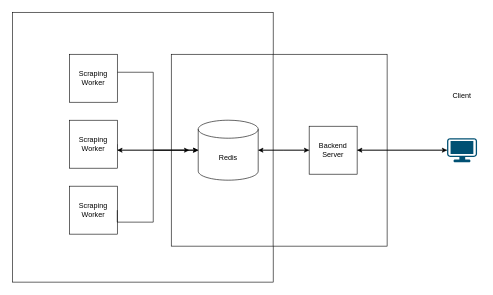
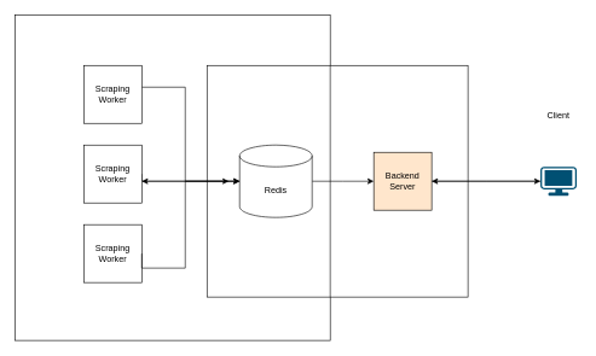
  <mxCell id="0" />
  <mxCell id="1" parent="0" />
  <mxCell id="2" value="" style="rounded=0;whiteSpace=wrap;html=1;" vertex="1" parent="1"><mxGeometry x="20" y="20" width="435" height="450" as="geometry" /></mxCell>
  <mxCell id="3" value="" style="rounded=0;whiteSpace=wrap;html=1;" vertex="1" parent="1"><mxGeometry x="285" y="90" width="360" height="320" as="geometry" /></mxCell>
  <mxCell id="4" style="edgeStyle=orthogonalEdgeStyle;rounded=0;orthogonalLoop=1;jettySize=auto;html=1;exitX=1;exitY=0.5;exitDx=0;exitDy=0;" edge="1" parent="1"><mxGeometry relative="1" as="geometry"><mxPoint x="315" y="250" as="targetPoint" /><mxPoint x="195" y="120" as="sourcePoint" /><Array as="points"><mxPoint x="255" y="120" /><mxPoint x="255" y="250" /></Array></mxGeometry></mxCell>
  <mxCell id="5" value="Scraping&lt;br&gt;Worker" style="whiteSpace=wrap;html=1;aspect=fixed;" vertex="1" parent="1"><mxGeometry x="115" y="90" width="80" height="80" as="geometry" /></mxCell>
  <mxCell id="6" style="edgeStyle=orthogonalEdgeStyle;rounded=0;orthogonalLoop=1;jettySize=auto;html=1;exitX=1;exitY=0.5;exitDx=0;exitDy=0;" edge="1" parent="1" source="7" target="10"><mxGeometry relative="1" as="geometry"><Array as="points"><mxPoint x="195" y="250" /></Array></mxGeometry></mxCell>
  <mxCell id="7" value="Scraping&lt;br&gt;Worker" style="whiteSpace=wrap;html=1;aspect=fixed;" vertex="1" parent="1"><mxGeometry x="115" y="200" width="80" height="80" as="geometry" /></mxCell>
  <mxCell id="8" value="Scraping&lt;br&gt;Worker" style="whiteSpace=wrap;html=1;aspect=fixed;" vertex="1" parent="1"><mxGeometry x="115" y="310" width="80" height="80" as="geometry" /></mxCell>
  <mxCell id="9" style="edgeStyle=orthogonalEdgeStyle;rounded=0;orthogonalLoop=1;jettySize=auto;html=1;exitX=1;exitY=0.5;exitDx=0;exitDy=0;exitPerimeter=0;" edge="1" parent="1" source="10"><mxGeometry relative="1" as="geometry"><mxPoint x="515" y="250" as="targetPoint" /></mxGeometry></mxCell>
  <mxCell id="10" value="Redis" style="shape=cylinder3;whiteSpace=wrap;html=1;boundedLbl=1;backgroundOutline=1;size=15;" vertex="1" parent="1"><mxGeometry x="330" y="200" width="100" height="100" as="geometry" /></mxCell>
  <mxCell id="11" style="edgeStyle=orthogonalEdgeStyle;rounded=0;orthogonalLoop=1;jettySize=auto;html=1;exitX=1;exitY=0.5;exitDx=0;exitDy=0;entryX=0;entryY=0.5;entryDx=0;entryDy=0;entryPerimeter=0;" edge="1" parent="1"><mxGeometry relative="1" as="geometry"><mxPoint x="195" y="350" as="sourcePoint" /><mxPoint x="330" y="250" as="targetPoint" /><Array as="points"><mxPoint x="255" y="370" /><mxPoint x="255" y="250" /></Array></mxGeometry></mxCell>
  <mxCell id="12" value="" style="endArrow=none;html=1;rounded=0;entryX=0.5;entryY=1;entryDx=0;entryDy=0;exitX=0.5;exitY=0;exitDx=0;exitDy=0;" edge="1" parent="1"><mxGeometry width="50" height="50" relative="1" as="geometry"><mxPoint x="455" y="90" as="sourcePoint" /><mxPoint x="455" y="410" as="targetPoint" /></mxGeometry></mxCell>
- <mxCell id="13" value="Backend&lt;br&gt;Server" style="whiteSpace=wrap;html=1;aspect=fixed;" vertex="1" parent="1"><mxGeometry x="515" y="210" width="80" height="80" as="geometry" /></mxCell>
- <mxCell id="14" style="edgeStyle=orthogonalEdgeStyle;rounded=0;orthogonalLoop=1;jettySize=auto;html=1;entryX=1;entryY=0.5;entryDx=0;entryDy=0;entryPerimeter=0;" edge="1" parent="1" source="13" target="10"><mxGeometry relative="1" as="geometry" /></mxCell>
+ <mxCell id="13" value="Backend&lt;br&gt;Server" style="whiteSpace=wrap;html=1;aspect=fixed;fillColor=#ffe6cc;" vertex="1" parent="1"><mxGeometry x="515" y="210" width="80" height="80" as="geometry" /></mxCell>
  <mxCell id="15" style="edgeStyle=orthogonalEdgeStyle;rounded=0;orthogonalLoop=1;jettySize=auto;html=1;" edge="1" parent="1" source="16" target="13"><mxGeometry relative="1" as="geometry" /></mxCell>
  <mxCell id="16" value="" style="points=[[0.03,0.03,0],[0.5,0,0],[0.97,0.03,0],[1,0.4,0],[0.97,0.745,0],[0.5,1,0],[0.03,0.745,0],[0,0.4,0]];verticalLabelPosition=bottom;sketch=0;html=1;verticalAlign=top;aspect=fixed;align=center;pointerEvents=1;shape=mxgraph.cisco19.workstation;fillColor=#005073;strokeColor=none;" vertex="1" parent="1"><mxGeometry x="745" y="230" width="50" height="40" as="geometry" /></mxCell>
  <mxCell id="17" value="Client" style="text;html=1;strokeColor=none;fillColor=none;align=center;verticalAlign=middle;whiteSpace=wrap;rounded=0;" vertex="1" parent="1"><mxGeometry x="740" y="145" width="60" height="30" as="geometry" /></mxCell>
  <mxCell id="18" style="edgeStyle=orthogonalEdgeStyle;rounded=0;orthogonalLoop=1;jettySize=auto;html=1;exitX=0;exitY=0.5;exitDx=0;exitDy=0;exitPerimeter=0;entryX=1;entryY=0.625;entryDx=0;entryDy=0;entryPerimeter=0;" edge="1" parent="1" source="10" target="7"><mxGeometry relative="1" as="geometry" /></mxCell>
  <mxCell id="19" style="edgeStyle=orthogonalEdgeStyle;rounded=0;orthogonalLoop=1;jettySize=auto;html=1;exitX=1;exitY=0.5;exitDx=0;exitDy=0;" edge="1" parent="1" source="13"><mxGeometry relative="1" as="geometry"><mxPoint x="745" y="250" as="targetPoint" /></mxGeometry></mxCell>
